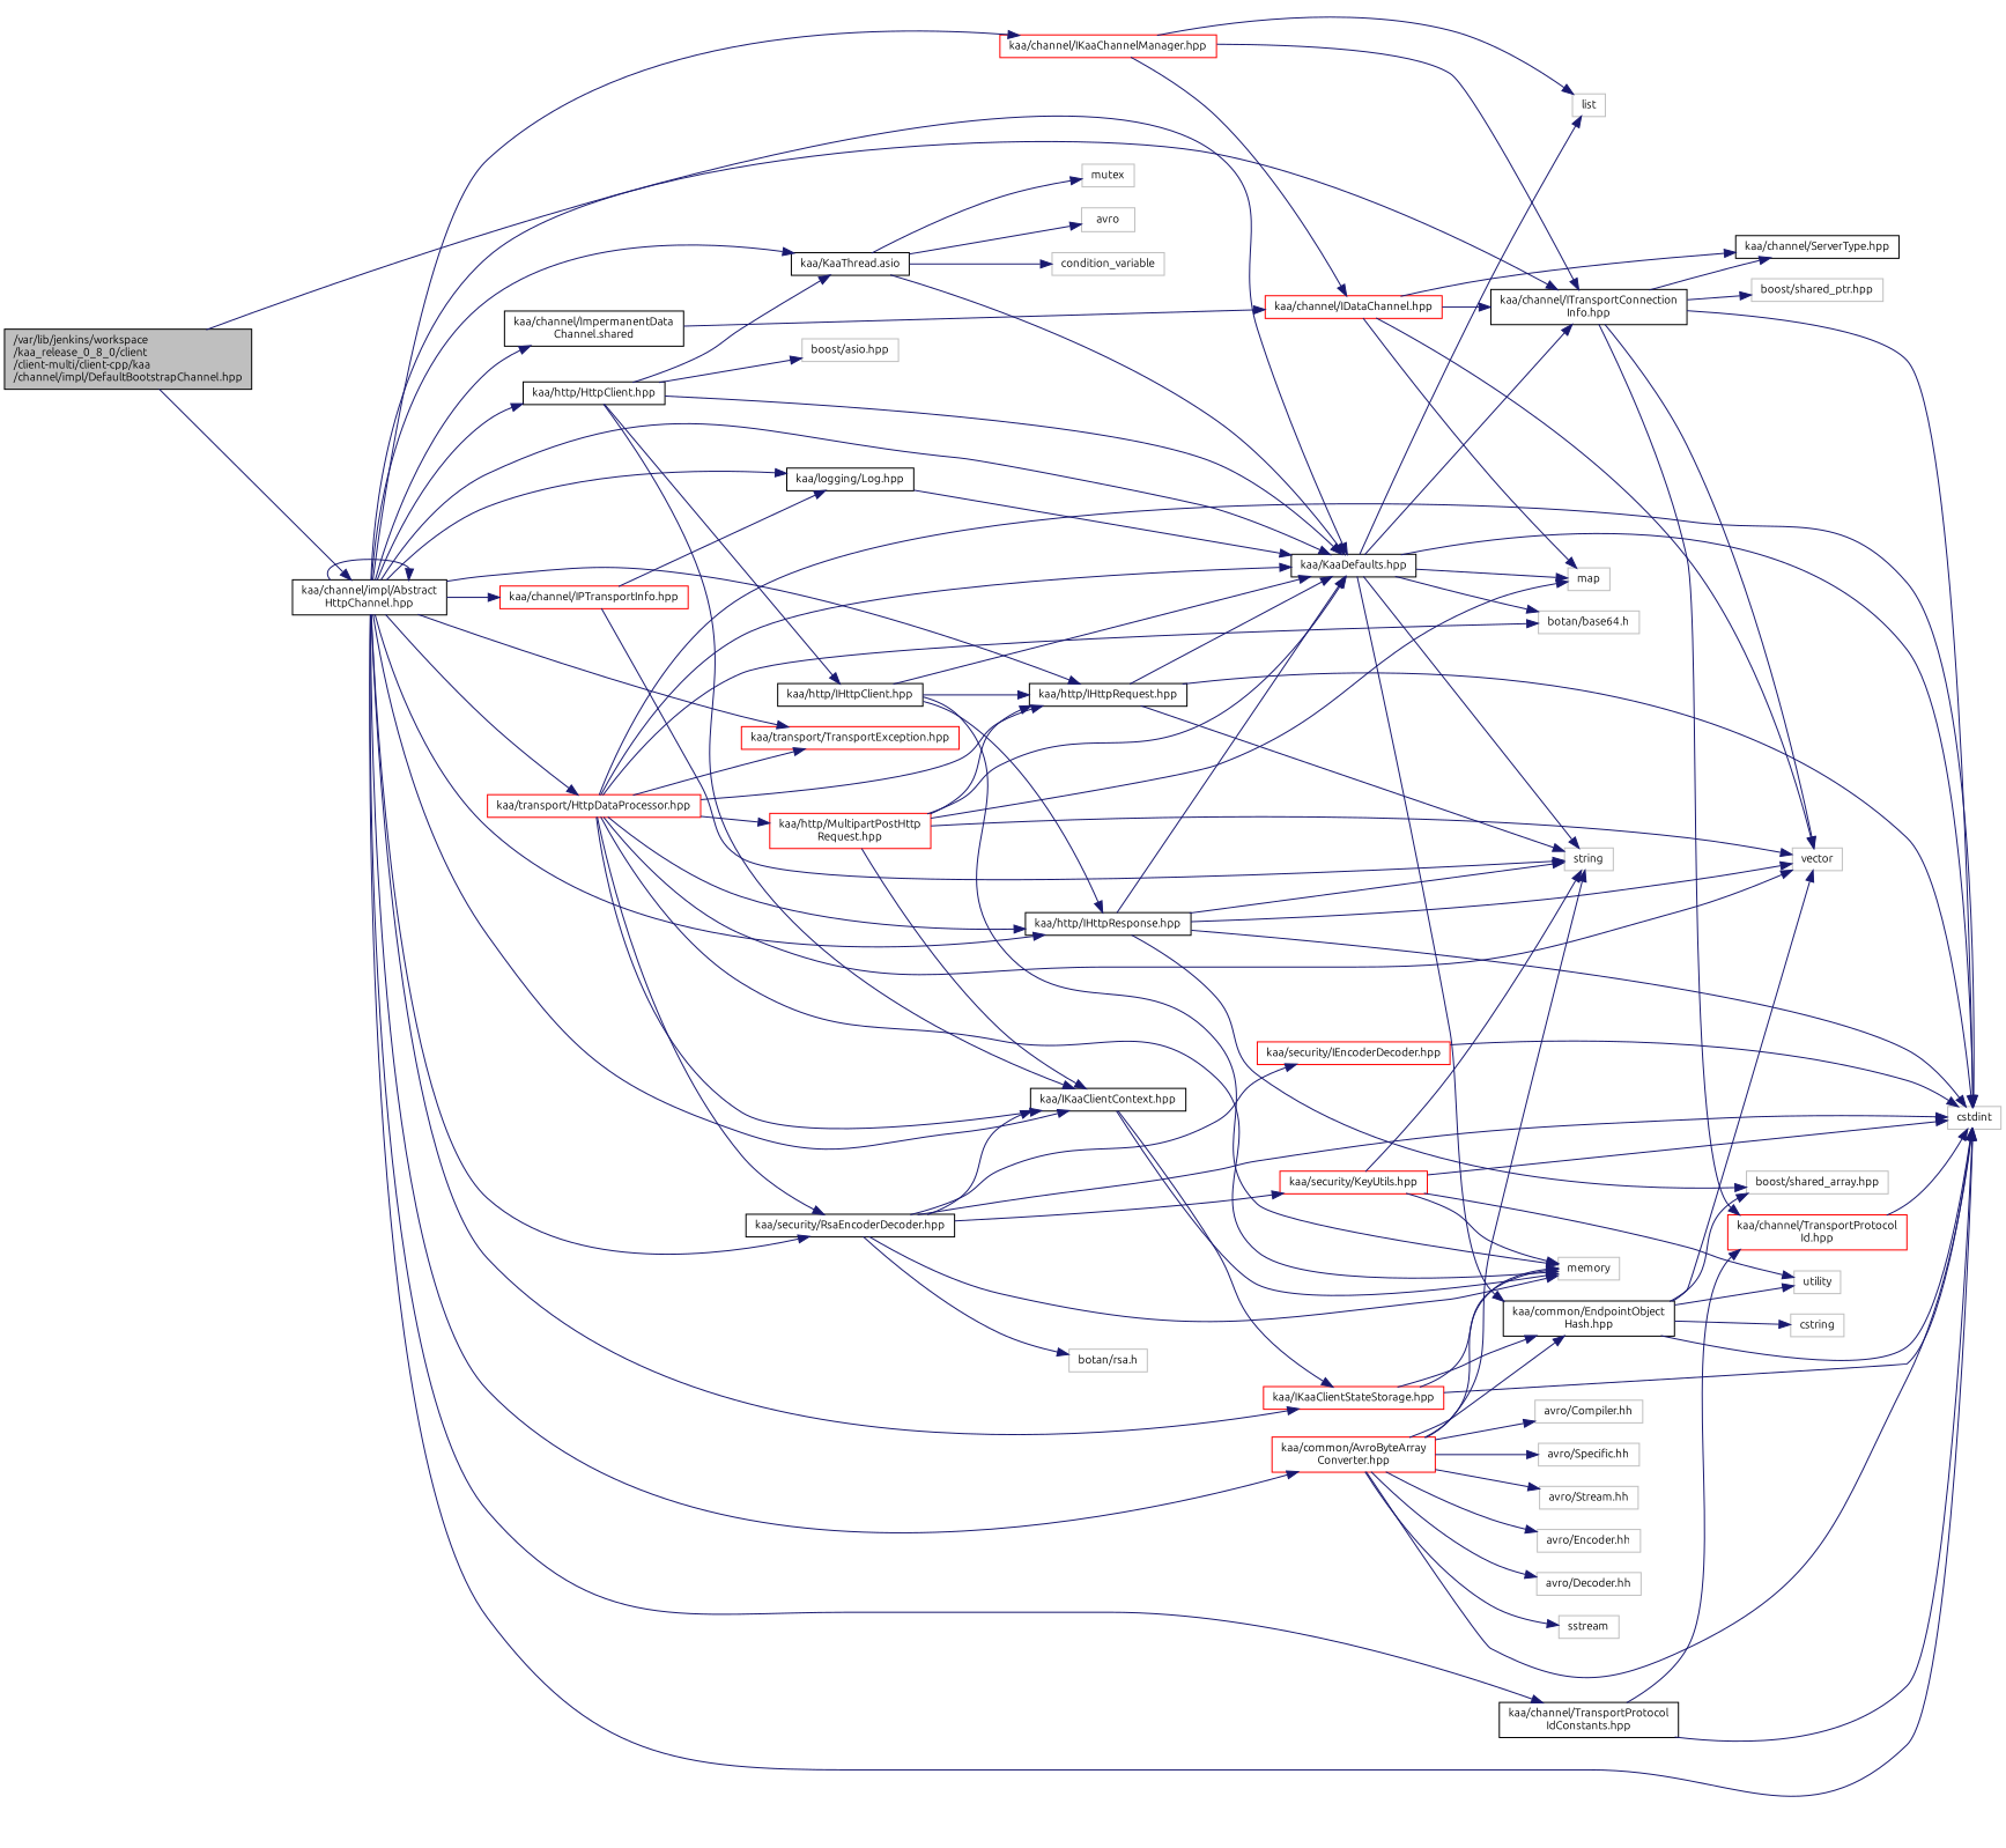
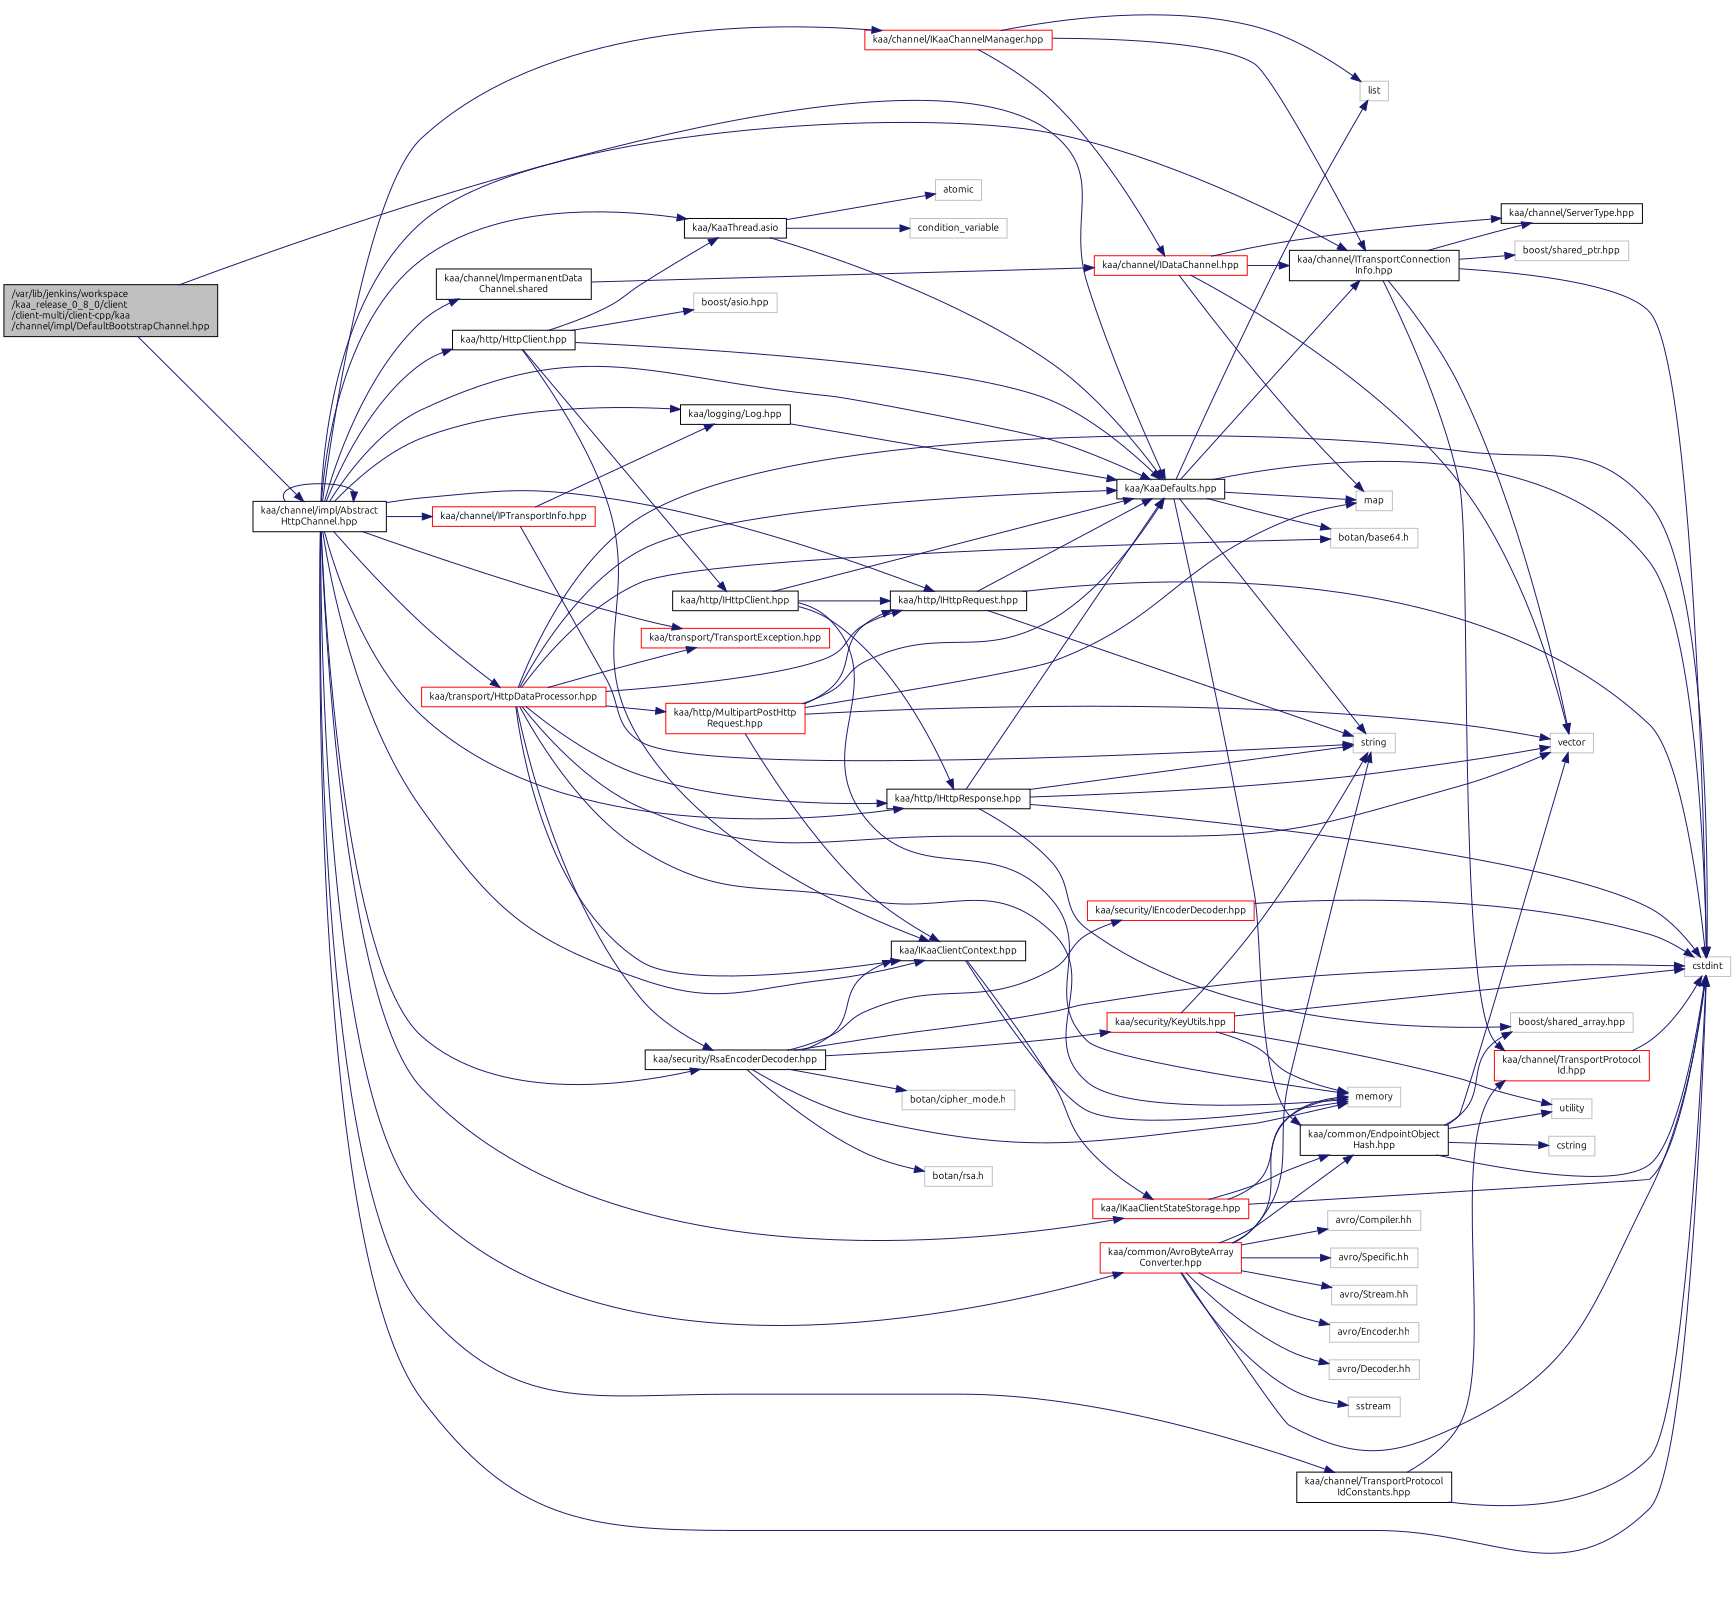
  digraph {
    fontname=Ubuntu
    rankdir=LR
    node [color=grey75 fontname=Ubuntu fontsize=10 shape=record]
    edge [color=midnightblue fontname=Ubuntu fontsize=10 labelfontname=FreeSans labelfontsize=10 style=solid]
    n1 [color=black fillcolor=grey75 fontcolor=black height=0.2 label="/var/lib/jenkins/workspace\l/kaa_release_0_8_0/client\l/client-multi/client-cpp/kaa\l/channel/impl/DefaultBootstrapChannel.hpp" style=filled width=0.4]
    n2 [color=black height=0.2 label="kaa/KaaDefaults.hpp" width=0.4]
    n3 [color=black height=0.2 label="kaa/channel/impl/Abstract\lHttpChannel.hpp" width=0.4]
    n4 [height=0.2 label=map width=0.4]
    n5 [height=0.2 label=list width=0.4]
    n6 [height=0.2 label=string width=0.4]
    n7 [height=0.2 label="botan/base64.h" width=0.4]
    n8 [height=0.2 label=cstdint width=0.4]
    n9 [color=black height=0.2 label="kaa/common/EndpointObject\lHash.hpp" width=0.4]
    n10 [color=black height=0.2 label="kaa/channel/ITransportConnection\lInfo.hpp" width=0.4]
    n11 [color=black height=0.2 label="kaa/channel/ImpermanentData\lChannel.shared" width=0.4]
    n12 [color=black height=0.2 label="kaa/KaaThread.asio" width=0.4]
    n13 [color=black height=0.2 label="kaa/logging/Log.hpp" width=0.4]
    n14 [color=black height=0.2 label="kaa/http/HttpClient.hpp" width=0.4]
    n15 [color=black height=0.2 label="kaa/http/IHttpResponse.hpp" width=0.4]
    n16 [color=black height=0.2 label="kaa/http/IHttpRequest.hpp" width=0.4]
    n17 [color=black height=0.2 label="kaa/IKaaClientContext.hpp" width=0.4]
    n18 [color=red height=0.2 label="kaa/IKaaClientStateStorage.hpp" width=0.4]
    n19 [color=black height=0.2 label="kaa/security/RsaEncoderDecoder.hpp" width=0.4]
    n20 [color=red height=0.2 label="kaa/common/AvroByteArray\lConverter.hpp" width=0.4]
    n21 [color=red height=0.2 label="kaa/transport/HttpDataProcessor.hpp" width=0.4]
    n22 [color=red height=0.2 label="kaa/transport/TransportException.hpp" width=0.4]
    n23 [color=red height=0.2 label="kaa/channel/IKaaChannelManager.hpp" width=0.4]
    n24 [color=red height=0.2 label="kaa/channel/IPTransportInfo.hpp" width=0.4]
    n25 [color=black height=0.2 label="kaa/channel/TransportProtocol\lIdConstants.hpp" width=0.4]
    n26 [height=0.2 label=utility width=0.4]
    n27 [height=0.2 label=cstring width=0.4]
    n28 [height=0.2 label=vector width=0.4]
    n29 [height=0.2 label="boost/shared_array.hpp" width=0.4]
    n30 [height=0.2 label="boost/shared_ptr.hpp" width=0.4]
    n31 [color=black height=0.2 label="kaa/channel/ServerType.hpp" width=0.4]
    n32 [color=red height=0.2 label="kaa/channel/TransportProtocol\lId.hpp" width=0.4]
    n33 [color=red height=0.2 label="kaa/channel/IDataChannel.hpp" width=0.4]
-   n34 [height=0.2 label=mutex width=0.4]
-   n35 [height=0.2 label=avro width=0.4]
+   n35 [height=0.2 label=atomic width=0.4]
    n36 [height=0.2 label=condition_variable width=0.4]
    n37 [color=black height=0.2 label="kaa/http/IHttpClient.hpp" width=0.4]
    n38 [height=0.2 label="boost/asio.hpp" width=0.4]
    n39 [height=0.2 label=memory width=0.4]
    n40 [color=red height=0.2 label="kaa/security/KeyUtils.hpp" width=0.4]
    n41 [color=red height=0.2 label="kaa/security/IEncoderDecoder.hpp" width=0.4]
    n42 [height=0.2 label="botan/rsa.h" width=0.4]
+   n43 [height=0.2 label="botan/cipher_mode.h" width=0.4]
    n44 [height=0.2 label=sstream width=0.4]
    n45 [height=0.2 label="avro/Compiler.hh" width=0.4]
    n46 [height=0.2 label="avro/Specific.hh" width=0.4]
    n47 [height=0.2 label="avro/Stream.hh" width=0.4]
    n48 [height=0.2 label="avro/Encoder.hh" width=0.4]
    n49 [height=0.2 label="avro/Decoder.hh" width=0.4]
    n50 [color=red height=0.2 label="kaa/http/MultipartPostHttp\lRequest.hpp" width=0.4]
    n1 -> n2
    n1 -> n3
    n2 -> n4
    n2 -> n5
    n2 -> n6
    n2 -> n7
    n2 -> n8
    n2 -> n9
    n2 -> n10
    n3 -> n2
    n3 -> n3
    n3 -> n8
    n3 -> n10
    n3 -> n11
    n3 -> n12
    n3 -> n13
    n3 -> n14
    n3 -> n15
    n3 -> n16
    n3 -> n17
    n3 -> n18
    n3 -> n19
    n3 -> n20
    n3 -> n21
    n3 -> n22
    n3 -> n23
    n3 -> n24
    n3 -> n25
    n9 -> n8
    n9 -> n26
    n9 -> n27
    n9 -> n28
    n9 -> n29
    n10 -> n8
    n10 -> n28
    n10 -> n30
    n10 -> n31
    n10 -> n32
    n11 -> n33
    n12 -> n2
-   n12 -> n34
    n12 -> n35
    n12 -> n36
    n13 -> n2
    n14 -> n2
    n14 -> n12
    n14 -> n17
    n14 -> n37
    n14 -> n38
    n15 -> n2
    n15 -> n6
    n15 -> n8
    n15 -> n28
    n15 -> n29
    n16 -> n2
    n16 -> n6
    n16 -> n8
    n17 -> n18
    n17 -> n39
    n18 -> n8
    n18 -> n9
    n18 -> n39
    n19 -> n8
    n19 -> n17
    n19 -> n39
    n19 -> n40
    n19 -> n41
    n19 -> n42
+   n19 -> n43
    n20 -> n6
    n20 -> n8
    n20 -> n9
    n20 -> n39
    n20 -> n44
    n20 -> n45
    n20 -> n46
    n20 -> n47
    n20 -> n48
    n20 -> n49
    n21 -> n2
    n21 -> n7
    n21 -> n8
    n21 -> n15
    n21 -> n16
    n21 -> n17
    n21 -> n19
    n21 -> n22
    n21 -> n28
    n21 -> n39
    n21 -> n50
    n23 -> n5
    n23 -> n10
    n23 -> n33
    n24 -> n6
    n24 -> n13
    n25 -> n8
    n25 -> n32
    n32 -> n8
    n33 -> n4
    n33 -> n10
    n33 -> n28
    n33 -> n31
    n37 -> n2
    n37 -> n15
    n37 -> n16
    n37 -> n39
    n40 -> n6
    n40 -> n8
    n40 -> n26
    n40 -> n39
    n41 -> n8
    n50 -> n2
    n50 -> n4
    n50 -> n16
    n50 -> n17
    n50 -> n28
  }
